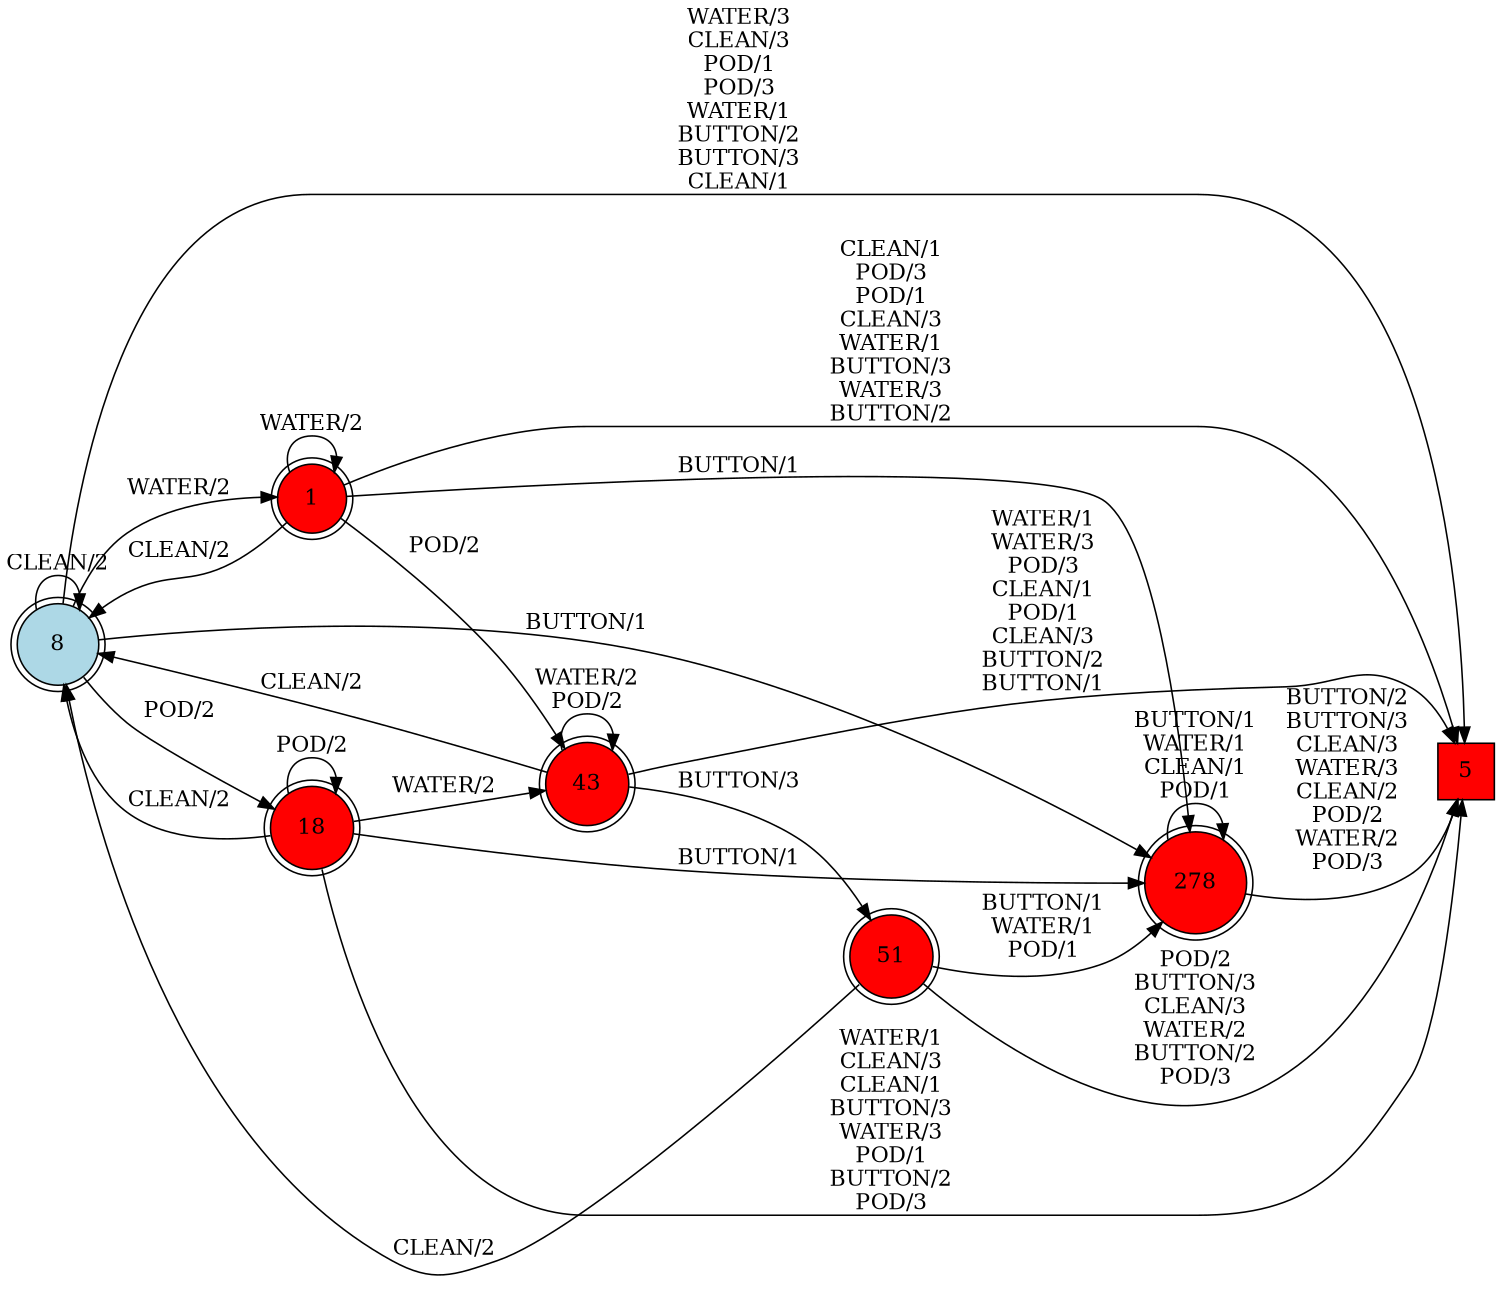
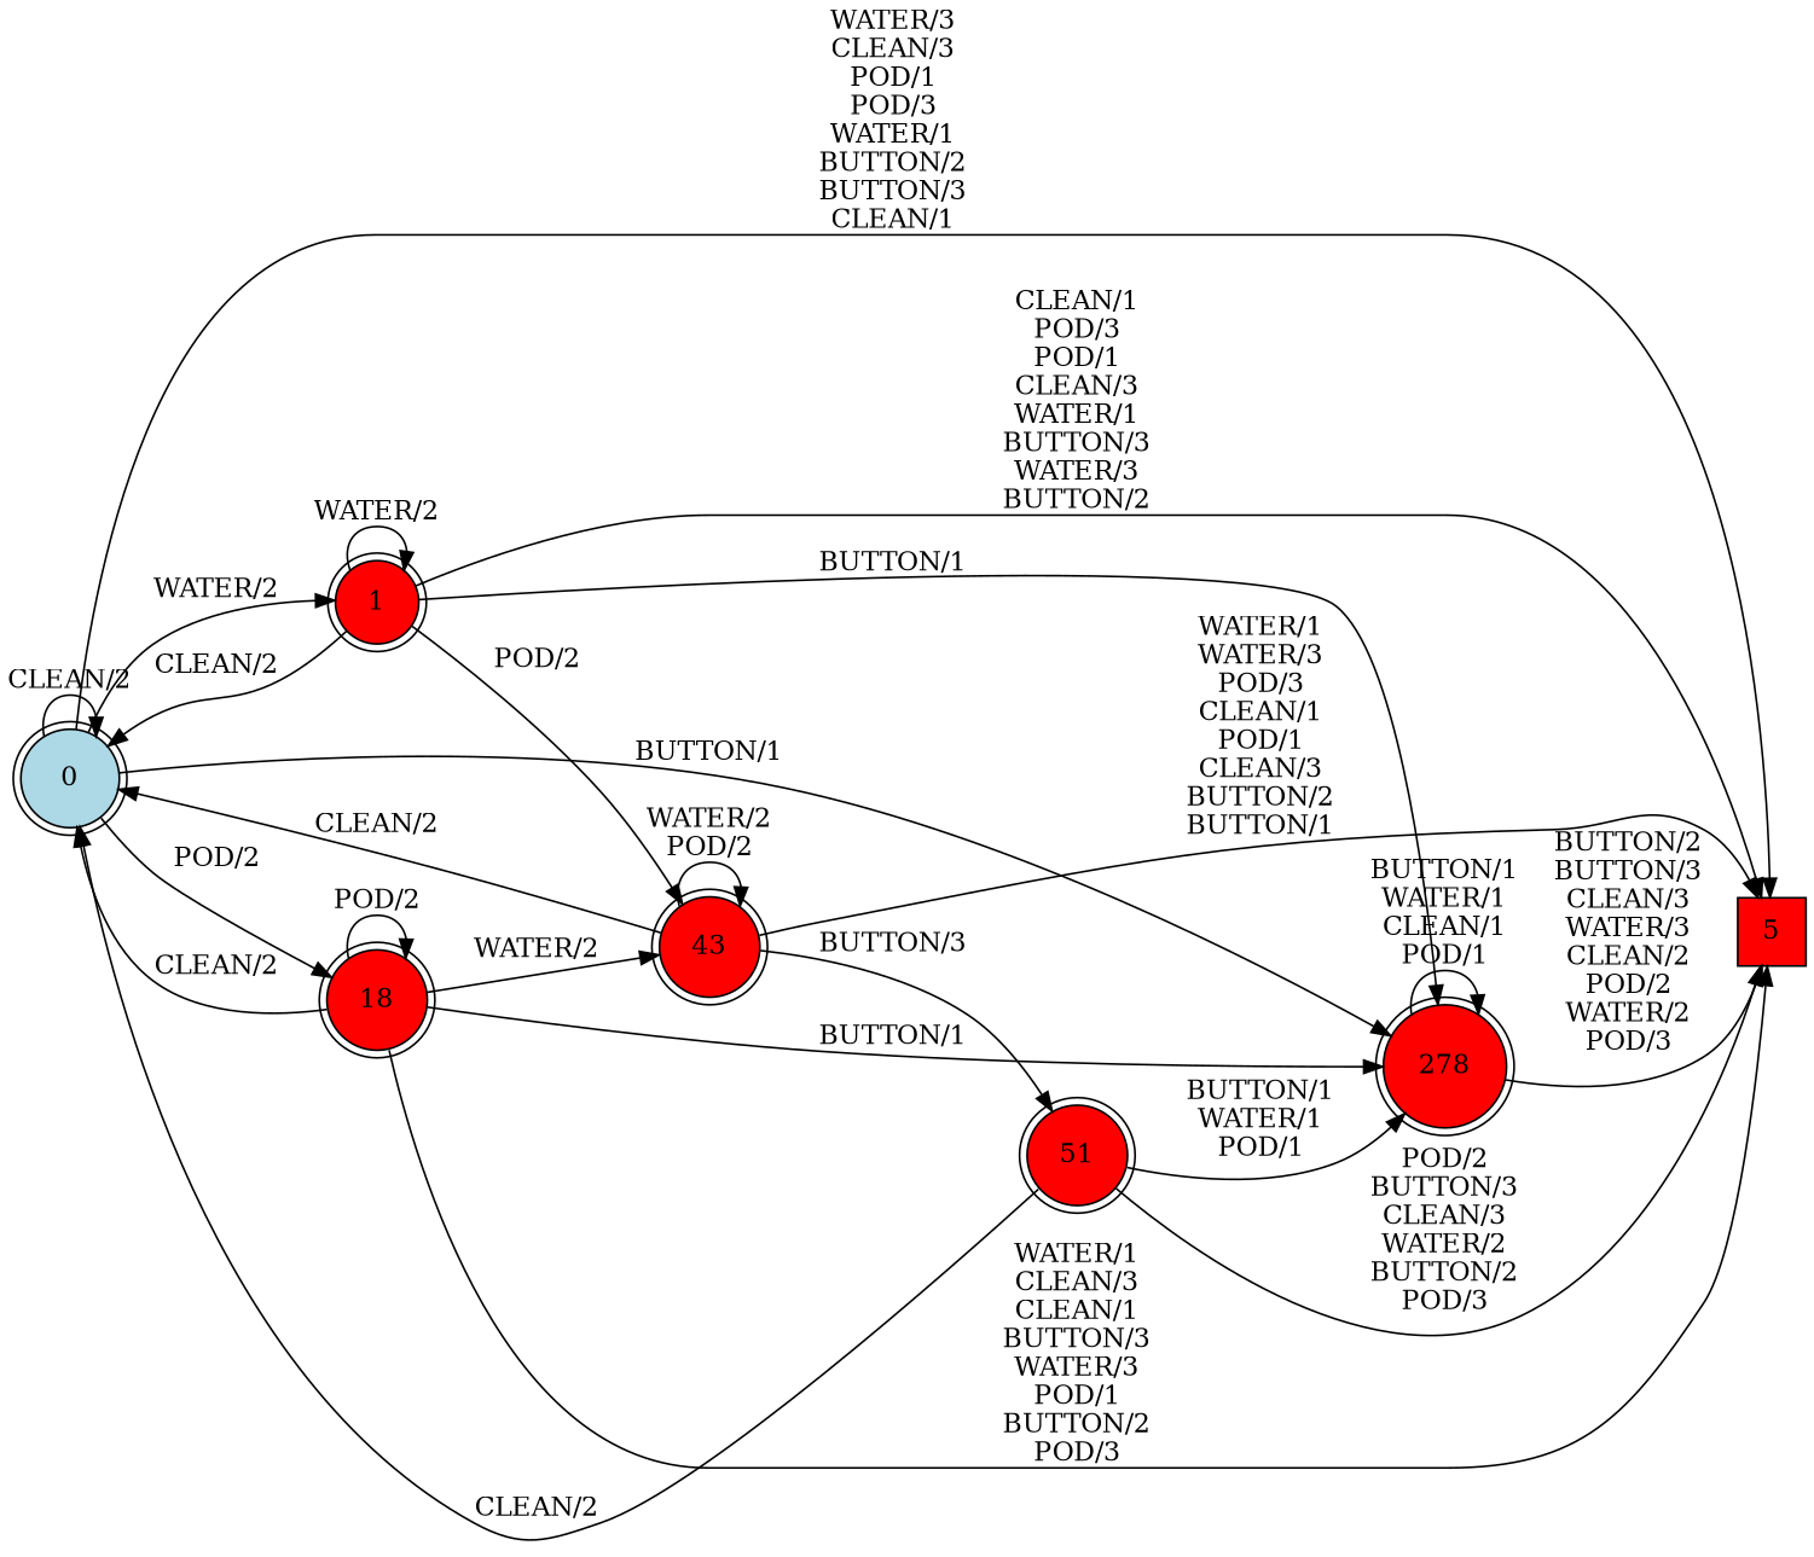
  digraph {
    rankdir=LR
    node [fillcolor=red shape=doublecircle style=filled]
-   0 [fillcolor=lightblue isInitial=True label=8]
+   0 [fillcolor=lightblue isInitial=True]
    1
    5 [shape=square]
    18
    278
    43
    51
    0 -> 0 [label="CLEAN/2"]
    0 -> 1 [label="WATER/2"]
    0 -> 5 [label="WATER/3\nCLEAN/3\nPOD/1\nPOD/3\nWATER/1\nBUTTON/2\nBUTTON/3\nCLEAN/1"]
    0 -> 18 [label="POD/2"]
    0 -> 278 [label="BUTTON/1"]
    1 -> 0 [label="CLEAN/2"]
    1 -> 1 [label="WATER/2"]
    1 -> 5 [label="CLEAN/1\nPOD/3\nPOD/1\nCLEAN/3\nWATER/1\nBUTTON/3\nWATER/3\nBUTTON/2"]
    1 -> 278 [label="BUTTON/1"]
    1 -> 43 [label="POD/2"]
    18 -> 0 [label="CLEAN/2"]
    18 -> 5 [label="WATER/1\nCLEAN/3\nCLEAN/1\nBUTTON/3\nWATER/3\nPOD/1\nBUTTON/2\nPOD/3"]
    18 -> 18 [label="POD/2"]
    18 -> 278 [label="BUTTON/1"]
    18 -> 43 [label="WATER/2"]
    278 -> 5 [label="BUTTON/2\nBUTTON/3\nCLEAN/3\nWATER/3\nCLEAN/2\nPOD/2\nWATER/2\nPOD/3"]
    278 -> 278 [label="BUTTON/1\nWATER/1\nCLEAN/1\nPOD/1"]
    43 -> 0 [label="CLEAN/2"]
    43 -> 5 [label="WATER/1\nWATER/3\nPOD/3\nCLEAN/1\nPOD/1\nCLEAN/3\nBUTTON/2\nBUTTON/1"]
    43 -> 43 [label="WATER/2\nPOD/2"]
    43 -> 51 [label="BUTTON/3"]
    51 -> 0 [label="CLEAN/2"]
    51 -> 5 [label="POD/2\nBUTTON/3\nCLEAN/3\nWATER/2\nBUTTON/2\nPOD/3"]
    51 -> 278 [label="BUTTON/1\nWATER/1\nPOD/1"]
  }
